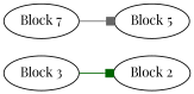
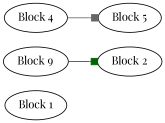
  digraph {
    fontname="Playfair Display"
    rankdir=LR
    node [fontname="Playfair Display" shape=ellipse]
    edge [arrowhead=box fontname="Playfair Display"]
+   n1 [label="Block 1"]
    n2 [label="Block 2"]
-   n3 [label="Block 3"]
+   n3 [label="Block 9"]
    n4 [label="Block 5"]
-   n5 [label="Block 7"]
+   n5 [label="Block 4"]
    n3 -> n2 [color=darkgreen]
    n5 -> n4 [color=gray40]
  }
